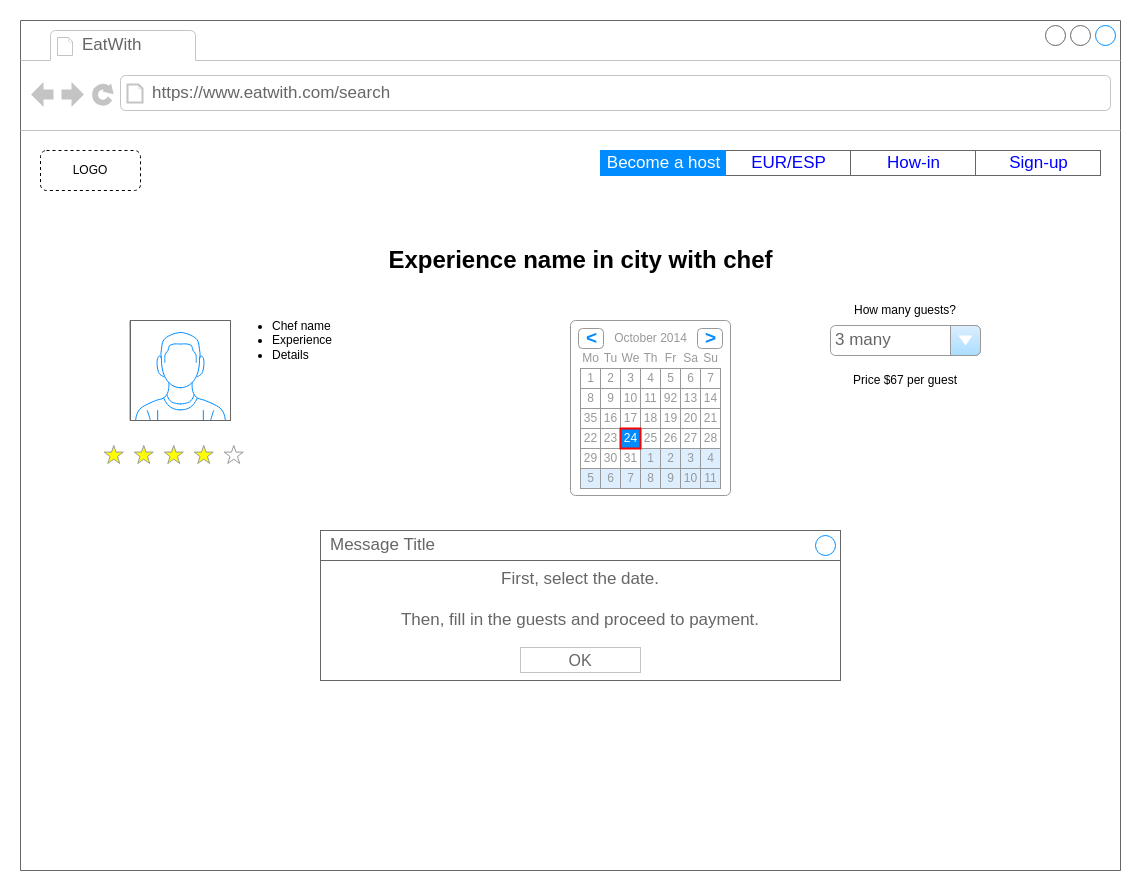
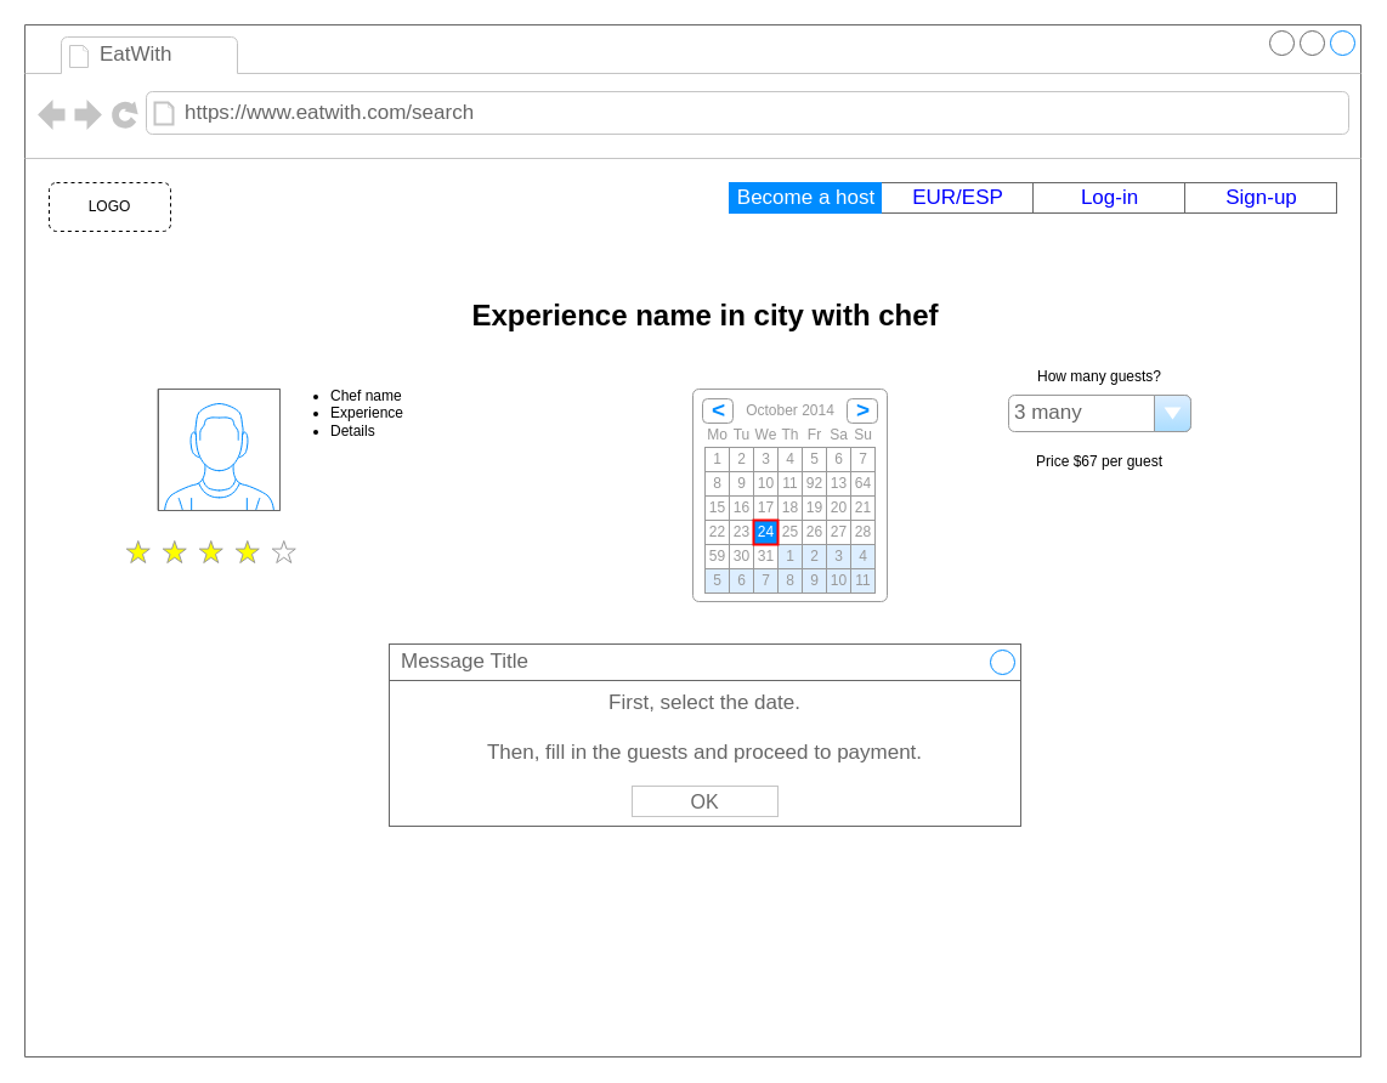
  <mxCell id="0" />
  <mxCell id="1" parent="0" />
  <mxCell id="2" value="ES/EUR" style="text;html=1;points=[];align=left;verticalAlign=top;spacingTop=-4;fontSize=14;fontFamily=Verdana" parent="1" vertex="1"><mxGeometry x="880" y="60" width="60" height="20" as="geometry" /></mxCell>
  <mxCell id="3" value="Login" style="text;html=1;points=[];align=left;verticalAlign=top;spacingTop=-4;fontSize=14;fontFamily=Verdana" parent="1" vertex="1"><mxGeometry x="950" y="60" width="60" height="20" as="geometry" /></mxCell>
  <mxCell id="4" value="Signup" style="text;html=1;points=[];align=left;verticalAlign=top;spacingTop=-4;fontSize=14;fontFamily=Verdana" parent="1" vertex="1"><mxGeometry x="1020" y="60" width="60" height="20" as="geometry" /></mxCell>
  <mxCell id="5" value="" style="strokeWidth=1;shadow=0;dashed=0;align=center;html=1;shape=mxgraph.mockup.containers.browserWindow;rSize=0;strokeColor=#666666;strokeColor2=#008cff;strokeColor3=#c4c4c4;mainText=,;recursiveResize=0;" parent="1" vertex="1"><mxGeometry width="1100" height="850" as="geometry" x="20" y="20" /></mxCell>
  <mxCell id="6" value="EatWith" style="strokeWidth=1;shadow=0;dashed=0;align=center;html=1;shape=mxgraph.mockup.containers.anchor;fontSize=17;fontColor=#666666;align=left;" parent="5" vertex="1"><mxGeometry x="60" y="12" width="110" height="26" as="geometry" /></mxCell>
  <mxCell id="7" value="https://www.eatwith.com/search" style="strokeWidth=1;shadow=0;dashed=0;align=center;html=1;shape=mxgraph.mockup.containers.anchor;rSize=0;fontSize=17;fontColor=#666666;align=left;" parent="5" vertex="1"><mxGeometry x="130" y="60" width="250" height="26" as="geometry" /></mxCell>
  <mxCell id="8" value="LOGO" style="rounded=1;whiteSpace=wrap;html=1;dashed=1;" parent="5" vertex="1"><mxGeometry x="20" y="130" width="100" height="40" as="geometry" /></mxCell>
  <mxCell id="9" value="" style="strokeWidth=1;shadow=0;dashed=0;align=center;html=1;shape=mxgraph.mockup.text.rrect;rSize=0;strokeColor=#666666;" parent="5" vertex="1"><mxGeometry x="580" y="130" width="500" height="25" as="geometry" /></mxCell>
  <mxCell id="10" value="EUR/ESP" style="strokeColor=inherit;fillColor=inherit;gradientColor=inherit;strokeWidth=1;shadow=0;dashed=0;align=center;html=1;shape=mxgraph.mockup.text.rrect;rSize=0;fontSize=17;fontColor=#0000ff;" parent="9" vertex="1"><mxGeometry x="125" width="125" height="25" as="geometry" /></mxCell>
- <mxCell id="11" value="How-in" style="strokeColor=inherit;fillColor=inherit;gradientColor=inherit;strokeWidth=1;shadow=0;dashed=0;align=center;html=1;shape=mxgraph.mockup.text.rrect;rSize=0;fontSize=17;fontColor=#0000ff;" parent="9" vertex="1"><mxGeometry x="250" width="125" height="25" as="geometry" /></mxCell>
+ <mxCell id="11" value="Log-in" style="strokeColor=inherit;fillColor=inherit;gradientColor=inherit;strokeWidth=1;shadow=0;dashed=0;align=center;html=1;shape=mxgraph.mockup.text.rrect;rSize=0;fontSize=17;fontColor=#0000ff;" parent="9" vertex="1"><mxGeometry x="250" width="125" height="25" as="geometry" /></mxCell>
  <mxCell id="12" value="Sign-up" style="strokeColor=inherit;fillColor=inherit;gradientColor=inherit;strokeWidth=1;shadow=0;dashed=0;align=center;html=1;shape=mxgraph.mockup.text.rrect;rSize=0;fontSize=17;fontColor=#0000ff;" parent="9" vertex="1"><mxGeometry x="375" width="125" height="25" as="geometry" /></mxCell>
  <mxCell id="13" value="Become a host" style="strokeWidth=1;shadow=0;dashed=0;align=center;html=1;shape=mxgraph.mockup.text.rrect;rSize=0;fontSize=17;fontColor=#ffffff;fillColor=#008cff;strokeColor=#008cff;" parent="9" vertex="1"><mxGeometry width="125" height="25" as="geometry" /></mxCell>
  <mxCell id="14" value="Experience name in city with chef" style="text;strokeColor=none;fillColor=none;html=1;fontSize=24;fontStyle=1;verticalAlign=middle;align=center;" vertex="1" parent="5"><mxGeometry x="270" y="220" width="580" height="40" as="geometry" /></mxCell>
  <mxCell id="15" value="" style="verticalLabelPosition=bottom;shadow=0;dashed=0;align=center;html=1;verticalAlign=top;strokeWidth=1;shape=mxgraph.mockup.containers.userMale;strokeColor=#666666;strokeColor2=#008cff;" vertex="1" parent="5"><mxGeometry x="110" y="300" width="100" height="100" as="geometry" /></mxCell>
  <mxCell id="16" value="" style="verticalLabelPosition=bottom;shadow=0;dashed=0;align=center;html=1;verticalAlign=top;strokeWidth=1;shape=mxgraph.mockup.misc.rating;strokeColor=#999999;fillColor=#ffff00;emptyFillColor=#ffffff;grade=4;ratingScale=5;ratingStyle=star;" vertex="1" parent="5"><mxGeometry x="83.75" y="425" width="152.5" height="20" as="geometry" /></mxCell>
  <mxCell id="17" value="&lt;ul&gt;&lt;li&gt;Chef name&lt;/li&gt;&lt;li&gt;Experience&lt;/li&gt;&lt;li&gt;Details&lt;/li&gt;&lt;/ul&gt;" style="text;strokeColor=none;fillColor=none;html=1;whiteSpace=wrap;verticalAlign=middle;overflow=hidden;" vertex="1" parent="5"><mxGeometry x="210" y="240" width="160" height="160" as="geometry" /></mxCell>
  <mxCell id="18" value="" style="strokeWidth=1;shadow=0;dashed=0;align=center;html=1;shape=mxgraph.mockup.forms.rrect;rSize=5;strokeColor=#999999;fillColor=#ffffff;" vertex="1" parent="5"><mxGeometry x="550" y="300" width="160" height="175" as="geometry" /></mxCell>
  <mxCell id="19" value="October 2014" style="strokeWidth=1;shadow=0;dashed=0;align=center;html=1;shape=mxgraph.mockup.forms.anchor;fontColor=#999999;" vertex="1" parent="18"><mxGeometry x="30" y="8" width="100" height="20" as="geometry" /></mxCell>
  <mxCell id="20" value="&lt;" style="strokeWidth=1;shadow=0;dashed=0;align=center;html=1;shape=mxgraph.mockup.forms.rrect;rSize=4;strokeColor=#999999;fontColor=#008cff;fontSize=19;fontStyle=1;" vertex="1" parent="18"><mxGeometry x="8" y="8" width="25" height="20" as="geometry" /></mxCell>
  <mxCell id="21" value="&gt;" style="strokeWidth=1;shadow=0;dashed=0;align=center;html=1;shape=mxgraph.mockup.forms.rrect;rSize=4;strokeColor=#999999;fontColor=#008cff;fontSize=19;fontStyle=1;" vertex="1" parent="18"><mxGeometry x="127" y="8" width="25" height="20" as="geometry" /></mxCell>
  <mxCell id="22" value="Mo" style="strokeWidth=1;shadow=0;dashed=0;align=center;html=1;shape=mxgraph.mockup.forms.anchor;fontColor=#999999;" vertex="1" parent="18"><mxGeometry x="10" y="28" width="20" height="20" as="geometry" /></mxCell>
  <mxCell id="23" value="Tu" style="strokeWidth=1;shadow=0;dashed=0;align=center;html=1;shape=mxgraph.mockup.forms.anchor;fontColor=#999999;" vertex="1" parent="18"><mxGeometry x="30" y="28" width="20" height="20" as="geometry" /></mxCell>
  <mxCell id="24" value="We" style="strokeWidth=1;shadow=0;dashed=0;align=center;html=1;shape=mxgraph.mockup.forms.anchor;fontColor=#999999;" vertex="1" parent="18"><mxGeometry x="50" y="28" width="20" height="20" as="geometry" /></mxCell>
  <mxCell id="25" value="Th" style="strokeWidth=1;shadow=0;dashed=0;align=center;html=1;shape=mxgraph.mockup.forms.anchor;fontColor=#999999;" vertex="1" parent="18"><mxGeometry x="70" y="28" width="20" height="20" as="geometry" /></mxCell>
  <mxCell id="26" value="Fr" style="strokeWidth=1;shadow=0;dashed=0;align=center;html=1;shape=mxgraph.mockup.forms.anchor;fontColor=#999999;" vertex="1" parent="18"><mxGeometry x="90" y="28" width="20" height="20" as="geometry" /></mxCell>
  <mxCell id="27" value="Sa" style="strokeWidth=1;shadow=0;dashed=0;align=center;html=1;shape=mxgraph.mockup.forms.anchor;fontColor=#999999;" vertex="1" parent="18"><mxGeometry x="110" y="28" width="20" height="20" as="geometry" /></mxCell>
  <mxCell id="28" value="Su" style="strokeWidth=1;shadow=0;dashed=0;align=center;html=1;shape=mxgraph.mockup.forms.anchor;fontColor=#999999;" vertex="1" parent="18"><mxGeometry x="130" y="28" width="20" height="20" as="geometry" /></mxCell>
  <mxCell id="29" value="1" style="strokeWidth=1;shadow=0;dashed=0;align=center;html=1;shape=mxgraph.mockup.forms.rrect;rSize=0;strokeColor=#999999;fontColor=#999999;" vertex="1" parent="18"><mxGeometry x="10" y="48" width="20" height="20" as="geometry" /></mxCell>
  <mxCell id="30" value="2" style="strokeWidth=1;shadow=0;dashed=0;align=center;html=1;shape=mxgraph.mockup.forms.rrect;rSize=0;strokeColor=#999999;fontColor=#999999;" vertex="1" parent="18"><mxGeometry x="30" y="48" width="20" height="20" as="geometry" /></mxCell>
  <mxCell id="31" value="3" style="strokeWidth=1;shadow=0;dashed=0;align=center;html=1;shape=mxgraph.mockup.forms.rrect;rSize=0;strokeColor=#999999;fontColor=#999999;" vertex="1" parent="18"><mxGeometry x="50" y="48" width="20" height="20" as="geometry" /></mxCell>
  <mxCell id="32" value="4" style="strokeWidth=1;shadow=0;dashed=0;align=center;html=1;shape=mxgraph.mockup.forms.rrect;rSize=0;strokeColor=#999999;fontColor=#999999;" vertex="1" parent="18"><mxGeometry x="70" y="48" width="20" height="20" as="geometry" /></mxCell>
  <mxCell id="33" value="5" style="strokeWidth=1;shadow=0;dashed=0;align=center;html=1;shape=mxgraph.mockup.forms.rrect;rSize=0;strokeColor=#999999;fontColor=#999999;" vertex="1" parent="18"><mxGeometry x="90" y="48" width="20" height="20" as="geometry" /></mxCell>
  <mxCell id="34" value="6" style="strokeWidth=1;shadow=0;dashed=0;align=center;html=1;shape=mxgraph.mockup.forms.rrect;rSize=0;strokeColor=#999999;fontColor=#999999;" vertex="1" parent="18"><mxGeometry x="110" y="48" width="20" height="20" as="geometry" /></mxCell>
  <mxCell id="35" value="7" style="strokeWidth=1;shadow=0;dashed=0;align=center;html=1;shape=mxgraph.mockup.forms.rrect;rSize=0;strokeColor=#999999;fontColor=#999999;" vertex="1" parent="18"><mxGeometry x="130" y="48" width="20" height="20" as="geometry" /></mxCell>
  <mxCell id="36" value="8" style="strokeWidth=1;shadow=0;dashed=0;align=center;html=1;shape=mxgraph.mockup.forms.rrect;rSize=0;strokeColor=#999999;fontColor=#999999;" vertex="1" parent="18"><mxGeometry x="10" y="68" width="20" height="20" as="geometry" /></mxCell>
  <mxCell id="37" value="9" style="strokeWidth=1;shadow=0;dashed=0;align=center;html=1;shape=mxgraph.mockup.forms.rrect;rSize=0;strokeColor=#999999;fontColor=#999999;" vertex="1" parent="18"><mxGeometry x="30" y="68" width="20" height="20" as="geometry" /></mxCell>
  <mxCell id="38" value="10" style="strokeWidth=1;shadow=0;dashed=0;align=center;html=1;shape=mxgraph.mockup.forms.rrect;rSize=0;strokeColor=#999999;fontColor=#999999;" vertex="1" parent="18"><mxGeometry x="50" y="68" width="20" height="20" as="geometry" /></mxCell>
  <mxCell id="39" value="11" style="strokeWidth=1;shadow=0;dashed=0;align=center;html=1;shape=mxgraph.mockup.forms.rrect;rSize=0;strokeColor=#999999;fontColor=#999999;" vertex="1" parent="18"><mxGeometry x="70" y="68" width="20" height="20" as="geometry" /></mxCell>
  <mxCell id="40" value="92" style="strokeWidth=1;shadow=0;dashed=0;align=center;html=1;shape=mxgraph.mockup.forms.rrect;rSize=0;strokeColor=#999999;fontColor=#999999;" vertex="1" parent="18"><mxGeometry x="90" y="68" width="20" height="20" as="geometry" /></mxCell>
  <mxCell id="41" value="13" style="strokeWidth=1;shadow=0;dashed=0;align=center;html=1;shape=mxgraph.mockup.forms.rrect;rSize=0;strokeColor=#999999;fontColor=#999999;" vertex="1" parent="18"><mxGeometry x="110" y="68" width="20" height="20" as="geometry" /></mxCell>
- <mxCell id="42" value="14" style="strokeWidth=1;shadow=0;dashed=0;align=center;html=1;shape=mxgraph.mockup.forms.rrect;rSize=0;strokeColor=#999999;fontColor=#999999;" vertex="1" parent="18"><mxGeometry x="130" y="68" width="20" height="20" as="geometry" /></mxCell>
- <mxCell id="43" value="35" style="strokeWidth=1;shadow=0;dashed=0;align=center;html=1;shape=mxgraph.mockup.forms.rrect;rSize=0;strokeColor=#999999;fontColor=#999999;" vertex="1" parent="18"><mxGeometry x="10" y="88" width="20" height="20" as="geometry" /></mxCell>
+ <mxCell id="42" value="64" style="strokeWidth=1;shadow=0;dashed=0;align=center;html=1;shape=mxgraph.mockup.forms.rrect;rSize=0;strokeColor=#999999;fontColor=#999999;" vertex="1" parent="18"><mxGeometry x="130" y="68" width="20" height="20" as="geometry" /></mxCell>
+ <mxCell id="43" value="15" style="strokeWidth=1;shadow=0;dashed=0;align=center;html=1;shape=mxgraph.mockup.forms.rrect;rSize=0;strokeColor=#999999;fontColor=#999999;" vertex="1" parent="18"><mxGeometry x="10" y="88" width="20" height="20" as="geometry" /></mxCell>
  <mxCell id="44" value="16" style="strokeWidth=1;shadow=0;dashed=0;align=center;html=1;shape=mxgraph.mockup.forms.rrect;rSize=0;strokeColor=#999999;fontColor=#999999;" vertex="1" parent="18"><mxGeometry x="30" y="88" width="20" height="20" as="geometry" /></mxCell>
  <mxCell id="45" value="17" style="strokeWidth=1;shadow=0;dashed=0;align=center;html=1;shape=mxgraph.mockup.forms.rrect;rSize=0;strokeColor=#999999;fontColor=#999999;" vertex="1" parent="18"><mxGeometry x="50" y="88" width="20" height="20" as="geometry" /></mxCell>
  <mxCell id="46" value="18" style="strokeWidth=1;shadow=0;dashed=0;align=center;html=1;shape=mxgraph.mockup.forms.rrect;rSize=0;strokeColor=#999999;fontColor=#999999;" vertex="1" parent="18"><mxGeometry x="70" y="88" width="20" height="20" as="geometry" /></mxCell>
  <mxCell id="47" value="19" style="strokeWidth=1;shadow=0;dashed=0;align=center;html=1;shape=mxgraph.mockup.forms.rrect;rSize=0;strokeColor=#999999;fontColor=#999999;" vertex="1" parent="18"><mxGeometry x="90" y="88" width="20" height="20" as="geometry" /></mxCell>
  <mxCell id="48" value="20" style="strokeWidth=1;shadow=0;dashed=0;align=center;html=1;shape=mxgraph.mockup.forms.rrect;rSize=0;strokeColor=#999999;fontColor=#999999;" vertex="1" parent="18"><mxGeometry x="110" y="88" width="20" height="20" as="geometry" /></mxCell>
  <mxCell id="49" value="21" style="strokeWidth=1;shadow=0;dashed=0;align=center;html=1;shape=mxgraph.mockup.forms.rrect;rSize=0;strokeColor=#999999;fontColor=#999999;" vertex="1" parent="18"><mxGeometry x="130" y="88" width="20" height="20" as="geometry" /></mxCell>
  <mxCell id="50" value="22" style="strokeWidth=1;shadow=0;dashed=0;align=center;html=1;shape=mxgraph.mockup.forms.rrect;rSize=0;strokeColor=#999999;fontColor=#999999;" vertex="1" parent="18"><mxGeometry x="10" y="108" width="20" height="20" as="geometry" /></mxCell>
  <mxCell id="51" value="23" style="strokeWidth=1;shadow=0;dashed=0;align=center;html=1;shape=mxgraph.mockup.forms.rrect;rSize=0;strokeColor=#999999;fontColor=#999999;" vertex="1" parent="18"><mxGeometry x="30" y="108" width="20" height="20" as="geometry" /></mxCell>
  <mxCell id="52" value="25" style="strokeWidth=1;shadow=0;dashed=0;align=center;html=1;shape=mxgraph.mockup.forms.rrect;rSize=0;strokeColor=#999999;fontColor=#999999;" vertex="1" parent="18"><mxGeometry x="70" y="108" width="20" height="20" as="geometry" /></mxCell>
  <mxCell id="53" value="26" style="strokeWidth=1;shadow=0;dashed=0;align=center;html=1;shape=mxgraph.mockup.forms.rrect;rSize=0;strokeColor=#999999;fontColor=#999999;" vertex="1" parent="18"><mxGeometry x="90" y="108" width="20" height="20" as="geometry" /></mxCell>
  <mxCell id="54" value="27" style="strokeWidth=1;shadow=0;dashed=0;align=center;html=1;shape=mxgraph.mockup.forms.rrect;rSize=0;strokeColor=#999999;fontColor=#999999;" vertex="1" parent="18"><mxGeometry x="110" y="108" width="20" height="20" as="geometry" /></mxCell>
  <mxCell id="55" value="28" style="strokeWidth=1;shadow=0;dashed=0;align=center;html=1;shape=mxgraph.mockup.forms.rrect;rSize=0;strokeColor=#999999;fontColor=#999999;" vertex="1" parent="18"><mxGeometry x="130" y="108" width="20" height="20" as="geometry" /></mxCell>
- <mxCell id="56" value="29" style="strokeWidth=1;shadow=0;dashed=0;align=center;html=1;shape=mxgraph.mockup.forms.rrect;rSize=0;strokeColor=#999999;fontColor=#999999;" vertex="1" parent="18"><mxGeometry x="10" y="128" width="20" height="20" as="geometry" /></mxCell>
+ <mxCell id="56" value="59" style="strokeWidth=1;shadow=0;dashed=0;align=center;html=1;shape=mxgraph.mockup.forms.rrect;rSize=0;strokeColor=#999999;fontColor=#999999;" vertex="1" parent="18"><mxGeometry x="10" y="128" width="20" height="20" as="geometry" /></mxCell>
  <mxCell id="57" value="30" style="strokeWidth=1;shadow=0;dashed=0;align=center;html=1;shape=mxgraph.mockup.forms.rrect;rSize=0;strokeColor=#999999;fontColor=#999999;" vertex="1" parent="18"><mxGeometry x="30" y="128" width="20" height="20" as="geometry" /></mxCell>
  <mxCell id="58" value="31" style="strokeWidth=1;shadow=0;dashed=0;align=center;html=1;shape=mxgraph.mockup.forms.rrect;rSize=0;strokeColor=#999999;fontColor=#999999;" vertex="1" parent="18"><mxGeometry x="50" y="128" width="20" height="20" as="geometry" /></mxCell>
  <mxCell id="59" value="1" style="strokeWidth=1;shadow=0;dashed=0;align=center;html=1;shape=mxgraph.mockup.forms.rrect;rSize=0;strokeColor=#999999;fontColor=#999999;fillColor=#ddeeff;" vertex="1" parent="18"><mxGeometry x="70" y="128" width="20" height="20" as="geometry" /></mxCell>
  <mxCell id="60" value="2" style="strokeWidth=1;shadow=0;dashed=0;align=center;html=1;shape=mxgraph.mockup.forms.rrect;rSize=0;strokeColor=#999999;fontColor=#999999;fillColor=#ddeeff;" vertex="1" parent="18"><mxGeometry x="90" y="128" width="20" height="20" as="geometry" /></mxCell>
  <mxCell id="61" value="3" style="strokeWidth=1;shadow=0;dashed=0;align=center;html=1;shape=mxgraph.mockup.forms.rrect;rSize=0;strokeColor=#999999;fontColor=#999999;fillColor=#ddeeff;" vertex="1" parent="18"><mxGeometry x="110" y="128" width="20" height="20" as="geometry" /></mxCell>
  <mxCell id="62" value="4" style="strokeWidth=1;shadow=0;dashed=0;align=center;html=1;shape=mxgraph.mockup.forms.rrect;rSize=0;strokeColor=#999999;fontColor=#999999;fillColor=#ddeeff;" vertex="1" parent="18"><mxGeometry x="130" y="128" width="20" height="20" as="geometry" /></mxCell>
  <mxCell id="63" value="5" style="strokeWidth=1;shadow=0;dashed=0;align=center;html=1;shape=mxgraph.mockup.forms.rrect;rSize=0;strokeColor=#999999;fontColor=#999999;fillColor=#ddeeff;" vertex="1" parent="18"><mxGeometry x="10" y="148" width="20" height="20" as="geometry" /></mxCell>
  <mxCell id="64" value="6" style="strokeWidth=1;shadow=0;dashed=0;align=center;html=1;shape=mxgraph.mockup.forms.rrect;rSize=0;strokeColor=#999999;fontColor=#999999;fillColor=#ddeeff;" vertex="1" parent="18"><mxGeometry x="30" y="148" width="20" height="20" as="geometry" /></mxCell>
  <mxCell id="65" value="7" style="strokeWidth=1;shadow=0;dashed=0;align=center;html=1;shape=mxgraph.mockup.forms.rrect;rSize=0;strokeColor=#999999;fontColor=#999999;fillColor=#ddeeff;" vertex="1" parent="18"><mxGeometry x="50" y="148" width="20" height="20" as="geometry" /></mxCell>
  <mxCell id="66" value="8" style="strokeWidth=1;shadow=0;dashed=0;align=center;html=1;shape=mxgraph.mockup.forms.rrect;rSize=0;strokeColor=#999999;fontColor=#999999;fillColor=#ddeeff;" vertex="1" parent="18"><mxGeometry x="70" y="148" width="20" height="20" as="geometry" /></mxCell>
  <mxCell id="67" value="9" style="strokeWidth=1;shadow=0;dashed=0;align=center;html=1;shape=mxgraph.mockup.forms.rrect;rSize=0;strokeColor=#999999;fontColor=#999999;fillColor=#ddeeff;" vertex="1" parent="18"><mxGeometry x="90" y="148" width="20" height="20" as="geometry" /></mxCell>
  <mxCell id="68" value="10" style="strokeWidth=1;shadow=0;dashed=0;align=center;html=1;shape=mxgraph.mockup.forms.rrect;rSize=0;strokeColor=#999999;fontColor=#999999;fillColor=#ddeeff;" vertex="1" parent="18"><mxGeometry x="110" y="148" width="20" height="20" as="geometry" /></mxCell>
  <mxCell id="69" value="11" style="strokeWidth=1;shadow=0;dashed=0;align=center;html=1;shape=mxgraph.mockup.forms.rrect;rSize=0;strokeColor=#999999;fontColor=#999999;fillColor=#ddeeff;" vertex="1" parent="18"><mxGeometry x="130" y="148" width="20" height="20" as="geometry" /></mxCell>
  <mxCell id="70" value="24" style="strokeWidth=1;shadow=0;dashed=0;align=center;html=1;shape=mxgraph.mockup.forms.rrect;rSize=0;strokeColor=#ff0000;fontColor=#ffffff;strokeWidth=2;fillColor=#008cff;" vertex="1" parent="18"><mxGeometry x="50" y="108" width="20" height="20" as="geometry" /></mxCell>
  <mxCell id="71" value="3 many" style="strokeWidth=1;shadow=0;dashed=0;align=center;html=1;shape=mxgraph.mockup.forms.comboBox;strokeColor=#999999;fillColor=#ddeeff;align=left;fillColor2=#aaddff;mainText=;fontColor=#666666;fontSize=17;spacingLeft=3;" vertex="1" parent="5"><mxGeometry x="810" y="305" width="150" height="30" as="geometry" /></mxCell>
  <mxCell id="72" value="How many guests?" style="text;html=1;strokeColor=none;fillColor=none;align=center;verticalAlign=middle;whiteSpace=wrap;rounded=0;" vertex="1" parent="5"><mxGeometry x="790" y="280" width="190" height="20" as="geometry" /></mxCell>
  <mxCell id="73" value="Price $67 per guest" style="text;html=1;strokeColor=none;fillColor=none;align=center;verticalAlign=middle;whiteSpace=wrap;rounded=0;" vertex="1" parent="5"><mxGeometry x="795" y="350" width="180" height="20" as="geometry" /></mxCell>
  <mxCell id="74" value="First, select the date.&lt;br&gt;&lt;br&gt;Then, fill in the guests and proceed to payment." style="strokeWidth=1;shadow=0;dashed=0;align=center;html=1;shape=mxgraph.mockup.containers.rrect;rSize=0;strokeColor=#666666;fontColor=#666666;fontSize=17;verticalAlign=top;whiteSpace=wrap;fillColor=#ffffff;spacingTop=32;" vertex="1" parent="5"><mxGeometry x="300" y="510" width="520" height="150" as="geometry" /></mxCell>
  <mxCell id="75" value="Message Title" style="strokeWidth=1;shadow=0;dashed=0;align=center;html=1;shape=mxgraph.mockup.containers.rrect;rSize=0;fontSize=17;fontColor=#666666;strokeColor=#666666;align=left;spacingLeft=8;fillColor=#ffffff;resizeWidth=1;" vertex="1" parent="74"><mxGeometry width="520" height="30" relative="1" as="geometry" /></mxCell>
  <mxCell id="76" value="" style="shape=ellipse;strokeColor=#008cff;resizable=0;fillColor=none;html=1;" vertex="1" parent="75"><mxGeometry x="1" y="0.5" width="20" height="20" relative="1" as="geometry"><mxPoint x="-25" y="-10" as="offset" /></mxGeometry></mxCell>
  <mxCell id="77" value="OK" style="strokeWidth=1;shadow=0;dashed=0;align=center;html=1;shape=mxgraph.mockup.containers.rrect;rSize=0;fontSize=16;fontColor=#666666;strokeColor=#c4c4c4;resizable=0;whiteSpace=wrap;fillColor=#ffffff;" vertex="1" parent="74"><mxGeometry x="0.5" y="1" width="120" height="25" relative="1" as="geometry"><mxPoint x="-60" y="-33" as="offset" /></mxGeometry></mxCell>
